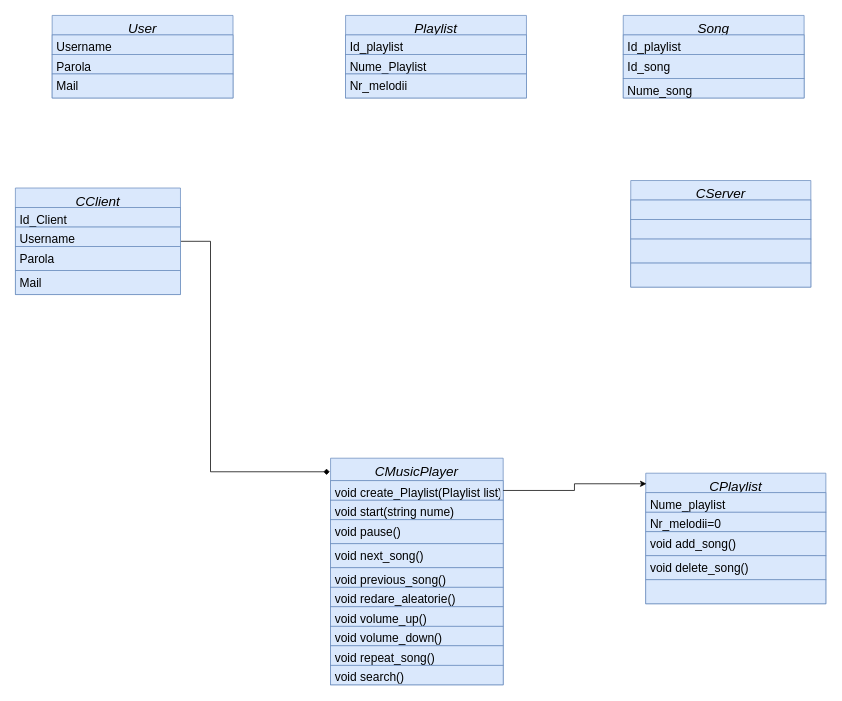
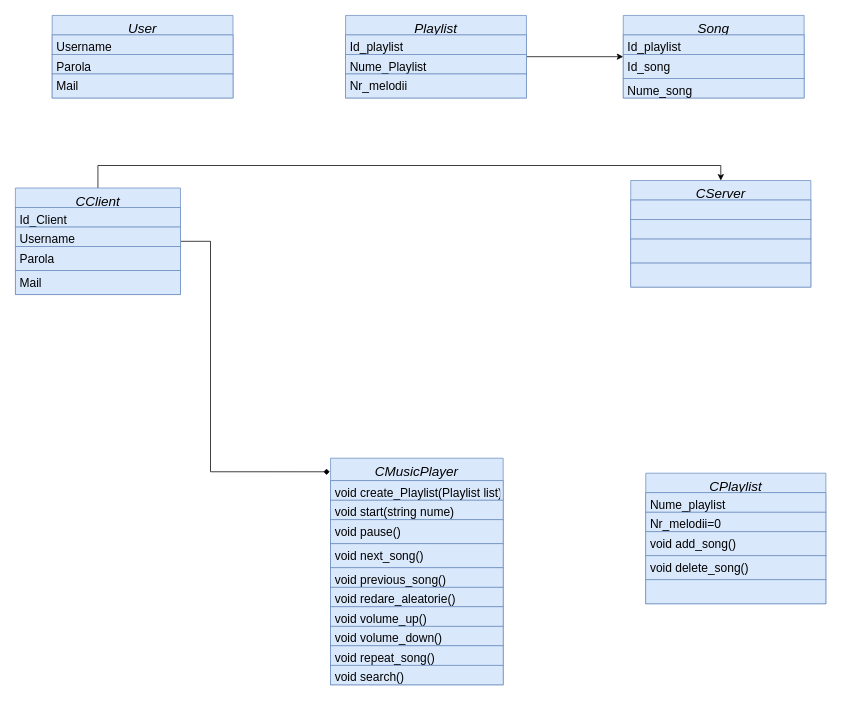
  <mxCell id="0" />
  <mxCell id="1" parent="0" />
  <mxCell id="2" value="User" style="swimlane;fontStyle=2;align=center;verticalAlign=top;childLayout=stackLayout;horizontal=1;startSize=26;horizontalStack=0;resizeParent=1;resizeLast=0;collapsible=1;marginBottom=0;rounded=0;shadow=0;strokeWidth=1;fillColor=#dae8fc;strokeColor=#6c8ebf;fontSize=18;" parent="1" vertex="1"><mxGeometry x="69" y="20" width="241" height="110" as="geometry"><mxRectangle x="230" y="140" width="160" height="26" as="alternateBounds" /></mxGeometry></mxCell>
  <mxCell id="3" value="Username" style="text;align=left;verticalAlign=top;spacingLeft=4;spacingRight=4;overflow=hidden;rotatable=0;points=[[0,0.5],[1,0.5]];portConstraint=eastwest;fillColor=#dae8fc;strokeColor=#6c8ebf;fontSize=16;" parent="2" vertex="1"><mxGeometry y="26" width="241" height="26" as="geometry" /></mxCell>
  <mxCell id="4" value="Parola" style="text;align=left;verticalAlign=top;spacingLeft=4;spacingRight=4;overflow=hidden;rotatable=0;points=[[0,0.5],[1,0.5]];portConstraint=eastwest;rounded=0;shadow=0;html=0;fillColor=#dae8fc;strokeColor=#6c8ebf;fontSize=16;" parent="2" vertex="1"><mxGeometry y="52" width="241" height="26" as="geometry" /></mxCell>
  <mxCell id="5" value="Mail" style="text;align=left;verticalAlign=top;spacingLeft=4;spacingRight=4;overflow=hidden;rotatable=0;points=[[0,0.5],[1,0.5]];portConstraint=eastwest;rounded=0;shadow=0;html=0;fillColor=#dae8fc;strokeColor=#6c8ebf;fontSize=16;" parent="2" vertex="1"><mxGeometry y="78" width="241" height="32" as="geometry" /></mxCell>
+ <mxCell id="6" style="edgeStyle=orthogonalEdgeStyle;rounded=0;orthogonalLoop=1;jettySize=auto;html=1;exitX=1;exitY=0.5;exitDx=0;exitDy=0;entryX=0;entryY=0.5;entryDx=0;entryDy=0;" edge="1" parent="1" source="7" target="41"><mxGeometry relative="1" as="geometry" /></mxCell>
  <mxCell id="7" value="Playlist" style="swimlane;fontStyle=2;align=center;verticalAlign=top;childLayout=stackLayout;horizontal=1;startSize=26;horizontalStack=0;resizeParent=1;resizeLast=0;collapsible=1;marginBottom=0;rounded=0;shadow=0;strokeWidth=1;fillColor=#dae8fc;strokeColor=#6c8ebf;fontSize=18;" parent="1" vertex="1"><mxGeometry x="460" y="20" width="241" height="110" as="geometry"><mxRectangle x="230" y="140" width="160" height="26" as="alternateBounds" /></mxGeometry></mxCell>
  <mxCell id="8" value="Id_playlist" style="text;align=left;verticalAlign=top;spacingLeft=4;spacingRight=4;overflow=hidden;rotatable=0;points=[[0,0.5],[1,0.5]];portConstraint=eastwest;fillColor=#dae8fc;strokeColor=#6c8ebf;fontSize=16;" parent="7" vertex="1"><mxGeometry y="26" width="241" height="26" as="geometry" /></mxCell>
  <mxCell id="9" value="Nume_Playlist" style="text;align=left;verticalAlign=top;spacingLeft=4;spacingRight=4;overflow=hidden;rotatable=0;points=[[0,0.5],[1,0.5]];portConstraint=eastwest;rounded=0;shadow=0;html=0;fillColor=#dae8fc;strokeColor=#6c8ebf;fontSize=16;" parent="7" vertex="1"><mxGeometry y="52" width="241" height="26" as="geometry" /></mxCell>
  <mxCell id="10" value="Nr_melodii" style="text;align=left;verticalAlign=top;spacingLeft=4;spacingRight=4;overflow=hidden;rotatable=0;points=[[0,0.5],[1,0.5]];portConstraint=eastwest;rounded=0;shadow=0;html=0;fillColor=#dae8fc;strokeColor=#6c8ebf;fontSize=16;" parent="7" vertex="1"><mxGeometry y="78" width="241" height="32" as="geometry" /></mxCell>
  <mxCell id="11" style="edgeStyle=orthogonalEdgeStyle;rounded=0;orthogonalLoop=1;jettySize=auto;html=1;entryX=-0.005;entryY=0.06;entryDx=0;entryDy=0;entryPerimeter=0;fontSize=18;endArrow=diamond;" parent="1" source="13" target="23" edge="1"><mxGeometry relative="1" as="geometry"><Array as="points"><mxPoint x="280" y="321" /><mxPoint x="280" y="628" /></Array></mxGeometry></mxCell>
+ <mxCell id="12" style="edgeStyle=orthogonalEdgeStyle;rounded=0;orthogonalLoop=1;jettySize=auto;html=1;entryX=0.5;entryY=0;entryDx=0;entryDy=0;" edge="1" parent="1" source="13" target="18"><mxGeometry relative="1" as="geometry"><Array as="points"><mxPoint x="130" y="220" /><mxPoint x="960" y="220" /></Array></mxGeometry></mxCell>
  <mxCell id="13" value="CClient" style="swimlane;fontStyle=2;align=center;verticalAlign=top;childLayout=stackLayout;horizontal=1;startSize=26;horizontalStack=0;resizeParent=1;resizeLast=0;collapsible=1;marginBottom=0;rounded=0;shadow=0;strokeWidth=1;fillColor=#dae8fc;strokeColor=#6c8ebf;fontSize=18;" parent="1" vertex="1"><mxGeometry x="20" y="250" width="220" height="142" as="geometry"><mxRectangle x="230" y="140" width="160" height="26" as="alternateBounds" /></mxGeometry></mxCell>
  <mxCell id="14" value="Id_Client" style="text;align=left;verticalAlign=top;spacingLeft=4;spacingRight=4;overflow=hidden;rotatable=0;points=[[0,0.5],[1,0.5]];portConstraint=eastwest;fillColor=#dae8fc;strokeColor=#6c8ebf;fontSize=16;" parent="13" vertex="1"><mxGeometry y="26" width="220" height="26" as="geometry" /></mxCell>
  <mxCell id="15" value="Username" style="text;align=left;verticalAlign=top;spacingLeft=4;spacingRight=4;overflow=hidden;rotatable=0;points=[[0,0.5],[1,0.5]];portConstraint=eastwest;rounded=0;shadow=0;html=0;fillColor=#dae8fc;strokeColor=#6c8ebf;fontSize=16;" parent="13" vertex="1"><mxGeometry y="52" width="220" height="26" as="geometry" /></mxCell>
  <mxCell id="16" value="Parola" style="text;align=left;verticalAlign=top;spacingLeft=4;spacingRight=4;overflow=hidden;rotatable=0;points=[[0,0.5],[1,0.5]];portConstraint=eastwest;rounded=0;shadow=0;html=0;fillColor=#dae8fc;strokeColor=#6c8ebf;fontSize=16;" parent="13" vertex="1"><mxGeometry y="78" width="220" height="32" as="geometry" /></mxCell>
  <mxCell id="17" value="Mail" style="text;align=left;verticalAlign=top;spacingLeft=4;spacingRight=4;overflow=hidden;rotatable=0;points=[[0,0.5],[1,0.5]];portConstraint=eastwest;rounded=0;shadow=0;html=0;fillColor=#dae8fc;strokeColor=#6c8ebf;fontSize=16;" parent="13" vertex="1"><mxGeometry y="110" width="220" height="32" as="geometry" /></mxCell>
  <mxCell id="18" value="CServer" style="swimlane;fontStyle=2;align=center;verticalAlign=top;childLayout=stackLayout;horizontal=1;startSize=26;horizontalStack=0;resizeParent=1;resizeLast=0;collapsible=1;marginBottom=0;rounded=0;shadow=0;strokeWidth=1;fillColor=#dae8fc;strokeColor=#6c8ebf;fontSize=18;" parent="1" vertex="1"><mxGeometry x="840" y="240" width="240" height="142" as="geometry"><mxRectangle x="230" y="140" width="160" height="26" as="alternateBounds" /></mxGeometry></mxCell>
  <mxCell id="19" value="" style="text;align=left;verticalAlign=top;spacingLeft=4;spacingRight=4;overflow=hidden;rotatable=0;points=[[0,0.5],[1,0.5]];portConstraint=eastwest;fillColor=#dae8fc;strokeColor=#6c8ebf;fontSize=16;" parent="18" vertex="1"><mxGeometry y="26" width="240" height="26" as="geometry" /></mxCell>
  <mxCell id="20" value="" style="text;align=left;verticalAlign=top;spacingLeft=4;spacingRight=4;overflow=hidden;rotatable=0;points=[[0,0.5],[1,0.5]];portConstraint=eastwest;rounded=0;shadow=0;html=0;fillColor=#dae8fc;strokeColor=#6c8ebf;fontSize=16;" parent="18" vertex="1"><mxGeometry y="52" width="240" height="26" as="geometry" /></mxCell>
  <mxCell id="21" value="" style="text;align=left;verticalAlign=top;spacingLeft=4;spacingRight=4;overflow=hidden;rotatable=0;points=[[0,0.5],[1,0.5]];portConstraint=eastwest;rounded=0;shadow=0;html=0;fillColor=#dae8fc;strokeColor=#6c8ebf;fontSize=16;" parent="18" vertex="1"><mxGeometry y="78" width="240" height="32" as="geometry" /></mxCell>
  <mxCell id="22" value="" style="text;align=left;verticalAlign=top;spacingLeft=4;spacingRight=4;overflow=hidden;rotatable=0;points=[[0,0.5],[1,0.5]];portConstraint=eastwest;rounded=0;shadow=0;html=0;fillColor=#dae8fc;strokeColor=#6c8ebf;fontSize=16;" parent="18" vertex="1"><mxGeometry y="110" width="240" height="32" as="geometry" /></mxCell>
  <mxCell id="23" value="CMusicPlayer" style="swimlane;fontStyle=2;align=center;verticalAlign=top;childLayout=stackLayout;horizontal=1;startSize=30;horizontalStack=0;resizeParent=1;resizeLast=0;collapsible=1;marginBottom=0;rounded=0;shadow=0;strokeWidth=1;fillColor=#dae8fc;strokeColor=#6c8ebf;fontSize=18;" parent="1" vertex="1"><mxGeometry x="440" y="610" width="230" height="302" as="geometry"><mxRectangle x="230" y="140" width="160" height="26" as="alternateBounds" /></mxGeometry></mxCell>
  <mxCell id="24" value="void create_Playlist(Playlist list)" style="text;align=left;verticalAlign=top;spacingLeft=4;spacingRight=4;overflow=hidden;rotatable=0;points=[[0,0.5],[1,0.5]];portConstraint=eastwest;fillColor=#dae8fc;strokeColor=#6c8ebf;fontSize=16;" parent="23" vertex="1"><mxGeometry y="30" width="230" height="26" as="geometry" /></mxCell>
  <mxCell id="25" value="void start(string nume)" style="text;align=left;verticalAlign=top;spacingLeft=4;spacingRight=4;overflow=hidden;rotatable=0;points=[[0,0.5],[1,0.5]];portConstraint=eastwest;rounded=0;shadow=0;html=0;fillColor=#dae8fc;strokeColor=#6c8ebf;fontSize=16;" parent="23" vertex="1"><mxGeometry y="56" width="230" height="26" as="geometry" /></mxCell>
  <mxCell id="26" value="void pause()" style="text;align=left;verticalAlign=top;spacingLeft=4;spacingRight=4;overflow=hidden;rotatable=0;points=[[0,0.5],[1,0.5]];portConstraint=eastwest;rounded=0;shadow=0;html=0;fillColor=#dae8fc;strokeColor=#6c8ebf;fontSize=16;" parent="23" vertex="1"><mxGeometry y="82" width="230" height="32" as="geometry" /></mxCell>
  <mxCell id="27" value="void next_song()" style="text;align=left;verticalAlign=top;spacingLeft=4;spacingRight=4;overflow=hidden;rotatable=0;points=[[0,0.5],[1,0.5]];portConstraint=eastwest;rounded=0;shadow=0;html=0;fillColor=#dae8fc;strokeColor=#6c8ebf;fontSize=16;" parent="23" vertex="1"><mxGeometry y="114" width="230" height="32" as="geometry" /></mxCell>
  <mxCell id="28" value="void previous_song()" style="text;align=left;verticalAlign=top;spacingLeft=4;spacingRight=4;overflow=hidden;rotatable=0;points=[[0,0.5],[1,0.5]];portConstraint=eastwest;rounded=0;shadow=0;html=0;fillColor=#dae8fc;strokeColor=#6c8ebf;fontSize=16;" parent="23" vertex="1"><mxGeometry y="146" width="230" height="26" as="geometry" /></mxCell>
  <mxCell id="29" value="void redare_aleatorie()" style="text;align=left;verticalAlign=top;spacingLeft=4;spacingRight=4;overflow=hidden;rotatable=0;points=[[0,0.5],[1,0.5]];portConstraint=eastwest;rounded=0;shadow=0;html=0;fillColor=#dae8fc;strokeColor=#6c8ebf;fontSize=16;" parent="23" vertex="1"><mxGeometry y="172" width="230" height="26" as="geometry" /></mxCell>
  <mxCell id="30" value="void volume_up()" style="text;align=left;verticalAlign=top;spacingLeft=4;spacingRight=4;overflow=hidden;rotatable=0;points=[[0,0.5],[1,0.5]];portConstraint=eastwest;rounded=0;shadow=0;html=0;fillColor=#dae8fc;strokeColor=#6c8ebf;fontSize=16;" parent="23" vertex="1"><mxGeometry y="198" width="230" height="26" as="geometry" /></mxCell>
  <mxCell id="31" value="void volume_down()" style="text;align=left;verticalAlign=top;spacingLeft=4;spacingRight=4;overflow=hidden;rotatable=0;points=[[0,0.5],[1,0.5]];portConstraint=eastwest;rounded=0;shadow=0;html=0;fillColor=#dae8fc;strokeColor=#6c8ebf;fontSize=16;" parent="23" vertex="1"><mxGeometry y="224" width="230" height="26" as="geometry" /></mxCell>
  <mxCell id="32" value="void repeat_song()" style="text;align=left;verticalAlign=top;spacingLeft=4;spacingRight=4;overflow=hidden;rotatable=0;points=[[0,0.5],[1,0.5]];portConstraint=eastwest;rounded=0;shadow=0;html=0;fillColor=#dae8fc;strokeColor=#6c8ebf;fontSize=16;" parent="23" vertex="1"><mxGeometry y="250" width="230" height="26" as="geometry" /></mxCell>
  <mxCell id="33" value="void search()" style="text;align=left;verticalAlign=top;spacingLeft=4;spacingRight=4;overflow=hidden;rotatable=0;points=[[0,0.5],[1,0.5]];portConstraint=eastwest;rounded=0;shadow=0;html=0;fillColor=#dae8fc;strokeColor=#6c8ebf;fontSize=16;" parent="23" vertex="1"><mxGeometry y="276" width="230" height="26" as="geometry" /></mxCell>
  <mxCell id="34" value="CPlaylist" style="swimlane;fontStyle=2;align=center;verticalAlign=top;childLayout=stackLayout;horizontal=1;startSize=26;horizontalStack=0;resizeParent=1;resizeLast=0;collapsible=1;marginBottom=0;rounded=0;shadow=0;strokeWidth=1;fillColor=#dae8fc;strokeColor=#6c8ebf;fontSize=18;" parent="1" vertex="1"><mxGeometry x="860" y="630" width="240" height="174" as="geometry"><mxRectangle x="1870" y="750" width="160" height="26" as="alternateBounds" /></mxGeometry></mxCell>
  <mxCell id="35" value="Nume_playlist" style="text;align=left;verticalAlign=top;spacingLeft=4;spacingRight=4;overflow=hidden;rotatable=0;points=[[0,0.5],[1,0.5]];portConstraint=eastwest;fillColor=#dae8fc;strokeColor=#6c8ebf;fontSize=16;" parent="34" vertex="1"><mxGeometry y="26" width="240" height="26" as="geometry" /></mxCell>
  <mxCell id="36" value="Nr_melodii=0" style="text;align=left;verticalAlign=top;spacingLeft=4;spacingRight=4;overflow=hidden;rotatable=0;points=[[0,0.5],[1,0.5]];portConstraint=eastwest;rounded=0;shadow=0;html=0;fillColor=#dae8fc;strokeColor=#6c8ebf;fontSize=16;" parent="34" vertex="1"><mxGeometry y="52" width="240" height="26" as="geometry" /></mxCell>
  <mxCell id="37" value="void add_song()" style="text;align=left;verticalAlign=top;spacingLeft=4;spacingRight=4;overflow=hidden;rotatable=0;points=[[0,0.5],[1,0.5]];portConstraint=eastwest;rounded=0;shadow=0;html=0;fillColor=#dae8fc;strokeColor=#6c8ebf;fontSize=16;" parent="34" vertex="1"><mxGeometry y="78" width="240" height="32" as="geometry" /></mxCell>
  <mxCell id="38" value="void delete_song()" style="text;align=left;verticalAlign=top;spacingLeft=4;spacingRight=4;overflow=hidden;rotatable=0;points=[[0,0.5],[1,0.5]];portConstraint=eastwest;rounded=0;shadow=0;html=0;fillColor=#dae8fc;strokeColor=#6c8ebf;fontSize=16;" parent="34" vertex="1"><mxGeometry y="110" width="240" height="32" as="geometry" /></mxCell>
  <mxCell id="39" value="" style="text;align=left;verticalAlign=top;spacingLeft=4;spacingRight=4;overflow=hidden;rotatable=0;points=[[0,0.5],[1,0.5]];portConstraint=eastwest;rounded=0;shadow=0;html=0;fillColor=#dae8fc;strokeColor=#6c8ebf;fontSize=16;" parent="34" vertex="1"><mxGeometry y="142" width="240" height="32" as="geometry" /></mxCell>
- <mxCell id="40" style="edgeStyle=orthogonalEdgeStyle;rounded=0;orthogonalLoop=1;jettySize=auto;html=1;entryX=0.004;entryY=0.081;entryDx=0;entryDy=0;entryPerimeter=0;fontSize=18;" parent="1" source="24" target="34" edge="1"><mxGeometry relative="1" as="geometry" /></mxCell>
  <mxCell id="41" value="Song" style="swimlane;fontStyle=2;align=center;verticalAlign=top;childLayout=stackLayout;horizontal=1;startSize=26;horizontalStack=0;resizeParent=1;resizeLast=0;collapsible=1;marginBottom=0;rounded=0;shadow=0;strokeWidth=1;fillColor=#dae8fc;strokeColor=#6c8ebf;fontSize=18;" vertex="1" parent="1"><mxGeometry x="830" y="20" width="241" height="110" as="geometry"><mxRectangle x="230" y="140" width="160" height="26" as="alternateBounds" /></mxGeometry></mxCell>
  <mxCell id="42" value="Id_playlist" style="text;align=left;verticalAlign=top;spacingLeft=4;spacingRight=4;overflow=hidden;rotatable=0;points=[[0,0.5],[1,0.5]];portConstraint=eastwest;fillColor=#dae8fc;strokeColor=#6c8ebf;fontSize=16;" vertex="1" parent="41"><mxGeometry y="26" width="241" height="26" as="geometry" /></mxCell>
  <mxCell id="43" value="Id_song" style="text;align=left;verticalAlign=top;spacingLeft=4;spacingRight=4;overflow=hidden;rotatable=0;points=[[0,0.5],[1,0.5]];portConstraint=eastwest;rounded=0;shadow=0;html=0;fillColor=#dae8fc;strokeColor=#6c8ebf;fontSize=16;" vertex="1" parent="41"><mxGeometry y="52" width="241" height="32" as="geometry" /></mxCell>
  <mxCell id="44" value="Nume_song" style="text;align=left;verticalAlign=top;spacingLeft=4;spacingRight=4;overflow=hidden;rotatable=0;points=[[0,0.5],[1,0.5]];portConstraint=eastwest;rounded=0;shadow=0;html=0;fillColor=#dae8fc;strokeColor=#6c8ebf;fontSize=16;" vertex="1" parent="41"><mxGeometry y="84" width="241" height="26" as="geometry" /></mxCell>
